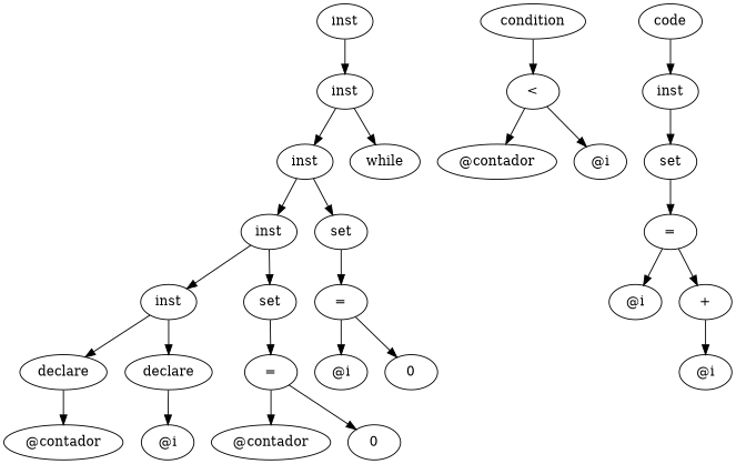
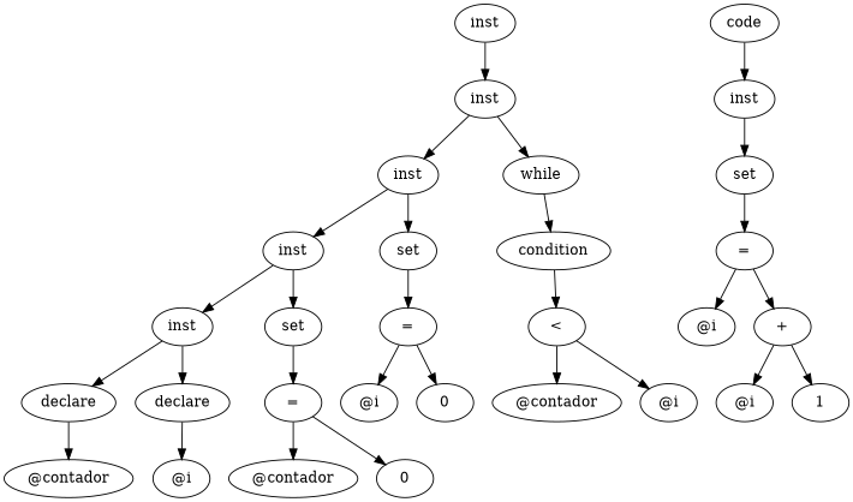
  digraph {
    node [color=black shape=oval]
    n1 [label=inst]
    n2 [label=inst]
    n3 [label=inst]
    n4 [label=while]
    n5 [label=inst]
    n6 [label=set]
    n7 [label=condition]
    n8 [label=inst]
    n9 [label=set]
    n10 [label="="]
    n11 [label=declare]
    n12 [label=declare]
    n13 [label="="]
    n14 [label="@contador"]
    n15 [label="@i"]
    n16 [label="@contador"]
    n17 [label=0]
    n18 [label="@i"]
    n19 [label=0]
    n20 [label="<"]
    n21 [label=code]
    n22 [label=inst]
    n23 [label="@contador"]
    n24 [label="@i"]
    n25 [label=set]
    n26 [label="="]
    n27 [label="@i"]
    n28 [label="+"]
    n29 [label="@i"]
+   n30 [label=1]
    n1 -> n2
    n2 -> n3
    n2 -> n4
    n3 -> n5
    n3 -> n6
+   n4 -> n7
    n5 -> n8
    n5 -> n9
    n6 -> n10
    n7 -> n20
    n8 -> n11
    n8 -> n12
    n9 -> n13
    n10 -> n18
    n10 -> n19
    n11 -> n14
    n12 -> n15
    n13 -> n16
    n13 -> n17
    n20 -> n23
    n20 -> n24
    n21 -> n22
    n22 -> n25
    n25 -> n26
    n26 -> n27
    n26 -> n28
    n28 -> n29
+   n28 -> n30
  }
